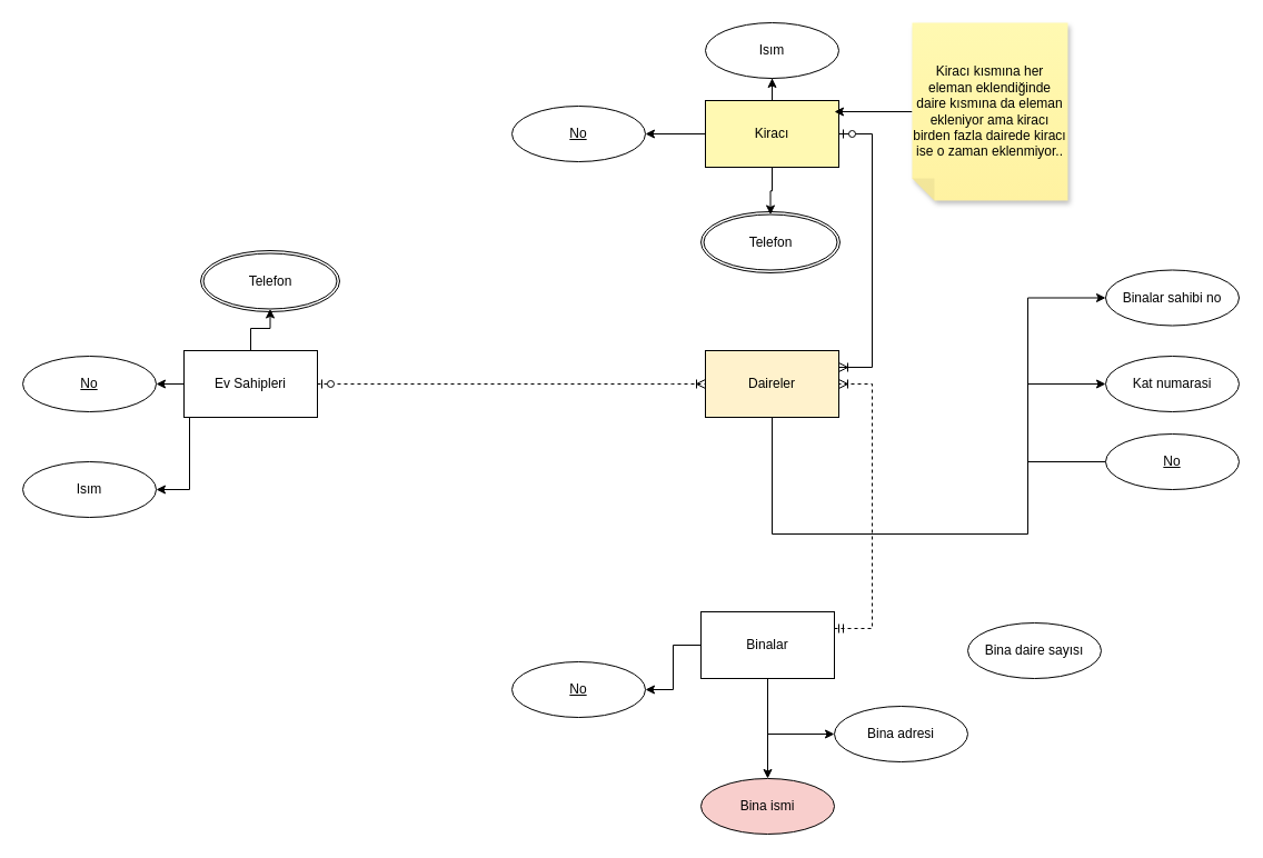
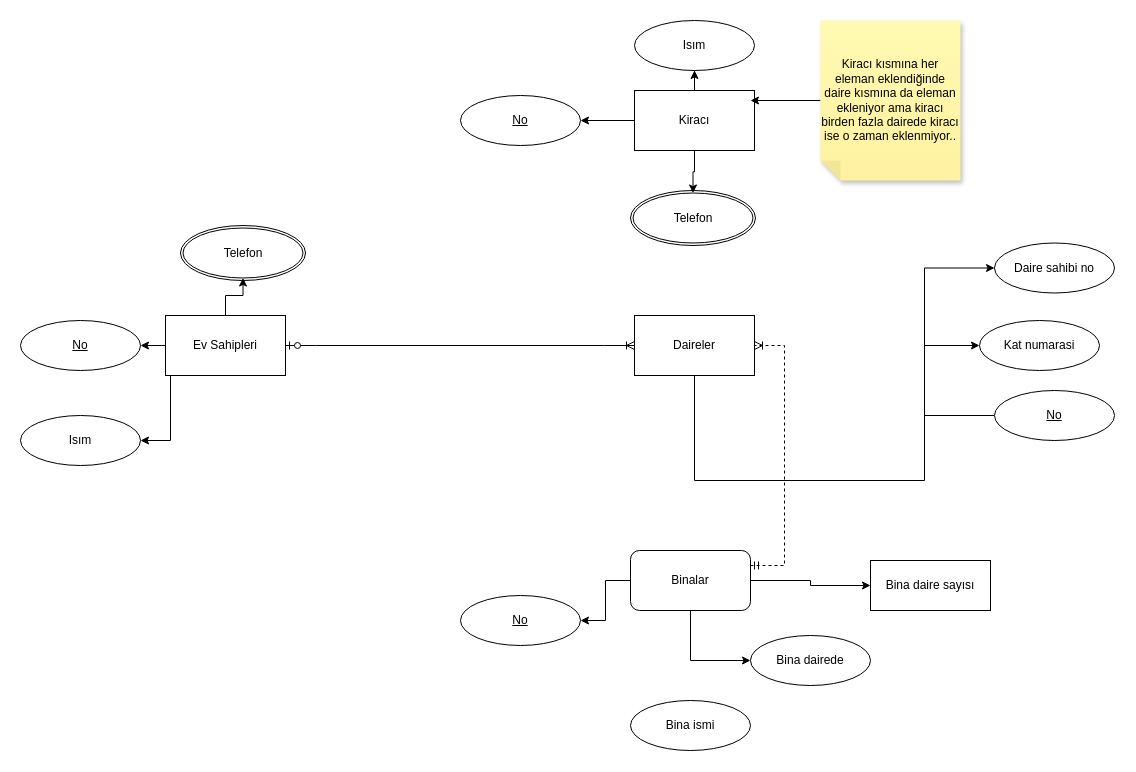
  <mxCell id="0" />
  <mxCell id="1" parent="0" />
  <mxCell id="2" style="edgeStyle=orthogonalEdgeStyle;rounded=0;orthogonalLoop=1;jettySize=auto;html=1;" edge="1" parent="1" source="3" target="32"><mxGeometry relative="1" as="geometry"><mxPoint x="694" y="275" as="targetPoint" /><Array as="points"><mxPoint x="694" y="480" /><mxPoint x="924" y="480" /></Array></mxGeometry></mxCell>
- <mxCell id="3" value="Daireler" style="rounded=0;whiteSpace=wrap;html=1;fillColor=#fff2cc;" vertex="1" parent="1"><mxGeometry x="634" y="315" width="120" height="60" as="geometry" /></mxCell>
+ <mxCell id="3" value="Daireler" style="rounded=0;whiteSpace=wrap;html=1;" vertex="1" parent="1"><mxGeometry x="634" y="315" width="120" height="60" as="geometry" /></mxCell>
  <mxCell id="4" style="edgeStyle=orthogonalEdgeStyle;rounded=0;orthogonalLoop=1;jettySize=auto;html=1;entryX=0;entryY=0.5;entryDx=0;entryDy=0;" edge="1" parent="1" source="5" target="6"><mxGeometry relative="1" as="geometry"><Array as="points"><mxPoint x="924" y="345" /></Array></mxGeometry></mxCell>
  <mxCell id="5" value="&lt;u&gt;No&lt;/u&gt;" style="ellipse;whiteSpace=wrap;html=1;" vertex="1" parent="1"><mxGeometry x="994" y="390" width="120" height="50" as="geometry" /></mxCell>
- <mxCell id="6" value="Kat numarasi" style="ellipse;whiteSpace=wrap;html=1;" vertex="1" parent="1"><mxGeometry x="994" y="320" width="120" height="50" as="geometry" /></mxCell>
+ <mxCell id="6" value="Kat numarasi" style="ellipse;whiteSpace=wrap;html=1;" vertex="1" parent="1"><mxGeometry x="979" y="320" width="120" height="50" as="geometry" /></mxCell>
  <mxCell id="7" style="edgeStyle=orthogonalEdgeStyle;rounded=0;orthogonalLoop=1;jettySize=auto;html=1;" edge="1" parent="1" source="9" target="10"><mxGeometry relative="1" as="geometry"><Array as="points"><mxPoint x="170" y="345" /><mxPoint x="170" y="440" /></Array></mxGeometry></mxCell>
  <mxCell id="8" style="edgeStyle=orthogonalEdgeStyle;rounded=0;orthogonalLoop=1;jettySize=auto;html=1;" edge="1" parent="1" source="9" target="13"><mxGeometry relative="1" as="geometry" /></mxCell>
  <mxCell id="9" value="Ev Sahipleri" style="rounded=0;whiteSpace=wrap;html=1;" vertex="1" parent="1"><mxGeometry x="165" y="315" width="120" height="60" as="geometry" /></mxCell>
  <mxCell id="10" value="Isım" style="ellipse;whiteSpace=wrap;html=1;" vertex="1" parent="1"><mxGeometry x="20" y="415" width="120" height="50" as="geometry" /></mxCell>
  <mxCell id="11" value="" style="ellipse;whiteSpace=wrap;html=1;" vertex="1" parent="1"><mxGeometry x="180" y="225" width="125" height="55" as="geometry" /></mxCell>
  <mxCell id="12" value="Telefon" style="ellipse;whiteSpace=wrap;html=1;" vertex="1" parent="1"><mxGeometry x="182.5" y="227.5" width="120" height="50" as="geometry" /></mxCell>
  <mxCell id="13" value="&lt;u&gt;No&lt;/u&gt;" style="ellipse;whiteSpace=wrap;html=1;" vertex="1" parent="1"><mxGeometry x="20" y="320" width="120" height="50" as="geometry" /></mxCell>
  <mxCell id="14" style="edgeStyle=orthogonalEdgeStyle;rounded=0;orthogonalLoop=1;jettySize=auto;html=1;entryX=1;entryY=0.5;entryDx=0;entryDy=0;" edge="1" parent="1" source="16" target="18"><mxGeometry relative="1" as="geometry"><mxPoint x="590" y="150" as="targetPoint" /></mxGeometry></mxCell>
  <mxCell id="15" style="edgeStyle=orthogonalEdgeStyle;rounded=0;orthogonalLoop=1;jettySize=auto;html=1;entryX=0.5;entryY=1;entryDx=0;entryDy=0;" edge="1" parent="1" source="16" target="17"><mxGeometry relative="1" as="geometry" /></mxCell>
- <mxCell id="16" value="Kiracı" style="rounded=0;whiteSpace=wrap;html=1;fillColor=#fff9b2;" vertex="1" parent="1"><mxGeometry x="634" y="90" width="120" height="60" as="geometry" /></mxCell>
+ <mxCell id="16" value="Kiracı" style="rounded=0;whiteSpace=wrap;html=1;" vertex="1" parent="1"><mxGeometry x="634" y="90" width="120" height="60" as="geometry" /></mxCell>
  <mxCell id="17" value="Isım" style="ellipse;whiteSpace=wrap;html=1;" vertex="1" parent="1"><mxGeometry x="634" width="120" height="50" as="geometry" y="20" /></mxCell>
  <mxCell id="18" value="&lt;u&gt;No&lt;/u&gt;" style="ellipse;whiteSpace=wrap;html=1;" vertex="1" parent="1"><mxGeometry x="460" y="95" width="120" height="50" as="geometry" /></mxCell>
  <mxCell id="19" value="" style="ellipse;whiteSpace=wrap;html=1;" vertex="1" parent="1"><mxGeometry x="630" y="190" width="125" height="55" as="geometry" /></mxCell>
  <mxCell id="20" value="Telefon" style="ellipse;whiteSpace=wrap;html=1;" vertex="1" parent="1"><mxGeometry x="632.5" y="192.5" width="120" height="50" as="geometry" /></mxCell>
  <mxCell id="21" style="edgeStyle=orthogonalEdgeStyle;rounded=0;orthogonalLoop=1;jettySize=auto;html=1;" edge="1" parent="1" source="16" target="20"><mxGeometry relative="1" as="geometry" /></mxCell>
  <mxCell id="22" style="edgeStyle=orthogonalEdgeStyle;rounded=0;orthogonalLoop=1;jettySize=auto;html=1;" edge="1" parent="1" source="26" target="27"><mxGeometry relative="1" as="geometry" /></mxCell>
- <mxCell id="23" style="edgeStyle=orthogonalEdgeStyle;rounded=0;orthogonalLoop=1;jettySize=auto;html=1;entryX=0.5;entryY=0;entryDx=0;entryDy=0;" edge="1" parent="1" source="26" target="28"><mxGeometry relative="1" as="geometry" /></mxCell>
  <mxCell id="24" style="edgeStyle=orthogonalEdgeStyle;rounded=0;orthogonalLoop=1;jettySize=auto;html=1;entryX=0;entryY=0.5;entryDx=0;entryDy=0;" edge="1" parent="1" source="26" target="29"><mxGeometry relative="1" as="geometry" /></mxCell>
- <mxCell id="26" value="Binalar" style="rounded=0;whiteSpace=wrap;html=1;" vertex="1" parent="1"><mxGeometry x="630" y="550" width="120" height="60" as="geometry" /></mxCell>
+ <mxCell id="25" style="edgeStyle=orthogonalEdgeStyle;rounded=0;orthogonalLoop=1;jettySize=auto;html=1;entryX=0;entryY=0.5;entryDx=0;entryDy=0;" edge="1" parent="1" source="26" target="30"><mxGeometry relative="1" as="geometry" /></mxCell>
+ <mxCell id="26" value="Binalar" style="whiteSpace=wrap;html=1;rounded=1;" vertex="1" parent="1"><mxGeometry x="630" y="550" width="120" height="60" as="geometry" /></mxCell>
  <mxCell id="27" value="&lt;u&gt;No&lt;/u&gt;" style="ellipse;whiteSpace=wrap;html=1;" vertex="1" parent="1"><mxGeometry x="460" y="595" width="120" height="50" as="geometry" /></mxCell>
- <mxCell id="28" value="Bina ismi" style="ellipse;whiteSpace=wrap;html=1;fillColor=#f8cecc;" vertex="1" parent="1"><mxGeometry x="630" y="700" width="120" height="50" as="geometry" /></mxCell>
- <mxCell id="29" value="Bina adresi" style="ellipse;whiteSpace=wrap;html=1;" vertex="1" parent="1"><mxGeometry x="750" y="635" width="120" height="50" as="geometry" /></mxCell>
- <mxCell id="30" value="Bina daire sayısı" style="ellipse;whiteSpace=wrap;html=1;" vertex="1" parent="1"><mxGeometry x="870" y="560" width="120" height="50" as="geometry" /></mxCell>
+ <mxCell id="28" value="Bina ismi" style="ellipse;whiteSpace=wrap;html=1;" vertex="1" parent="1"><mxGeometry x="630" y="700" width="120" height="50" as="geometry" /></mxCell>
+ <mxCell id="29" value="Bina dairede" style="ellipse;whiteSpace=wrap;html=1;" vertex="1" parent="1"><mxGeometry x="750" y="635" width="120" height="50" as="geometry" /></mxCell>
+ <mxCell id="30" value="Bina daire sayısı" style="whiteSpace=wrap;html=1;rounded=0;" vertex="1" parent="1"><mxGeometry x="870" y="560" width="120" height="50" as="geometry" /></mxCell>
  <mxCell id="31" style="edgeStyle=orthogonalEdgeStyle;rounded=0;orthogonalLoop=1;jettySize=auto;html=1;entryX=0.5;entryY=1;entryDx=0;entryDy=0;" edge="1" parent="1" source="9" target="12"><mxGeometry relative="1" as="geometry" /></mxCell>
- <mxCell id="32" value="Binalar sahibi no" style="ellipse;whiteSpace=wrap;html=1;" vertex="1" parent="1"><mxGeometry x="994" y="242.5" width="120" height="50" as="geometry" /></mxCell>
+ <mxCell id="32" value="Daire sahibi no" style="ellipse;whiteSpace=wrap;html=1;" vertex="1" parent="1"><mxGeometry x="994" y="242.5" width="120" height="50" as="geometry" /></mxCell>
  <mxCell id="33" value="" style="edgeStyle=entityRelationEdgeStyle;fontSize=12;html=1;endArrow=ERoneToMany;startArrow=ERmandOne;rounded=0;exitX=1;exitY=0.25;exitDx=0;exitDy=0;dashed=1;" edge="1" parent="1" source="26" target="3"><mxGeometry width="100" height="100" relative="1" as="geometry"><mxPoint x="632.5" y="480" as="sourcePoint" /><mxPoint x="750" y="370" as="targetPoint" /></mxGeometry></mxCell>
- <mxCell id="34" value="" style="edgeStyle=entityRelationEdgeStyle;fontSize=12;html=1;endArrow=ERoneToMany;startArrow=ERzeroToOne;rounded=0;exitX=1;exitY=0.5;exitDx=0;exitDy=0;entryX=0;entryY=0.5;entryDx=0;entryDy=0;dashed=1;" edge="1" parent="1" source="9" target="3"><mxGeometry width="100" height="100" relative="1" as="geometry"><mxPoint x="480" y="540" as="sourcePoint" /><mxPoint x="580" y="440" as="targetPoint" /></mxGeometry></mxCell>
- <mxCell id="35" value="" style="edgeStyle=entityRelationEdgeStyle;fontSize=12;html=1;endArrow=ERoneToMany;startArrow=ERzeroToOne;rounded=0;exitX=1;exitY=0.5;exitDx=0;exitDy=0;entryX=1;entryY=0.25;entryDx=0;entryDy=0;" edge="1" parent="1" source="16" target="3"><mxGeometry width="100" height="100" relative="1" as="geometry"><mxPoint x="810" y="90" as="sourcePoint" /><mxPoint x="1134" y="90" as="targetPoint" /></mxGeometry></mxCell>
+ <mxCell id="34" value="" style="edgeStyle=entityRelationEdgeStyle;fontSize=12;html=1;endArrow=ERoneToMany;startArrow=ERzeroToOne;rounded=0;exitX=1;exitY=0.5;exitDx=0;exitDy=0;entryX=0;entryY=0.5;entryDx=0;entryDy=0;" edge="1" parent="1" source="9" target="3"><mxGeometry width="100" height="100" relative="1" as="geometry"><mxPoint x="480" y="540" as="sourcePoint" /><mxPoint x="580" y="440" as="targetPoint" /></mxGeometry></mxCell>
  <mxCell id="36" style="edgeStyle=orthogonalEdgeStyle;rounded=0;orthogonalLoop=1;jettySize=auto;html=1;" edge="1" parent="1" source="37"><mxGeometry relative="1" as="geometry"><mxPoint x="750" y="100" as="targetPoint" /></mxGeometry></mxCell>
  <mxCell id="37" value="Kiracı kısmına her eleman eklendiğinde daire kısmına da eleman ekleniyor ama kiracı birden fazla dairede kiracı ise o zaman eklenmiyor.." style="shape=note;whiteSpace=wrap;html=1;backgroundOutline=1;fontColor=#000000;darkOpacity=0.05;fillColor=#FFF9B2;strokeColor=none;fillStyle=solid;direction=west;gradientDirection=north;gradientColor=#FFF2A1;shadow=1;size=20;pointerEvents=1;" vertex="1" parent="1"><mxGeometry x="820" width="140" height="160" as="geometry" y="20" /></mxCell>
